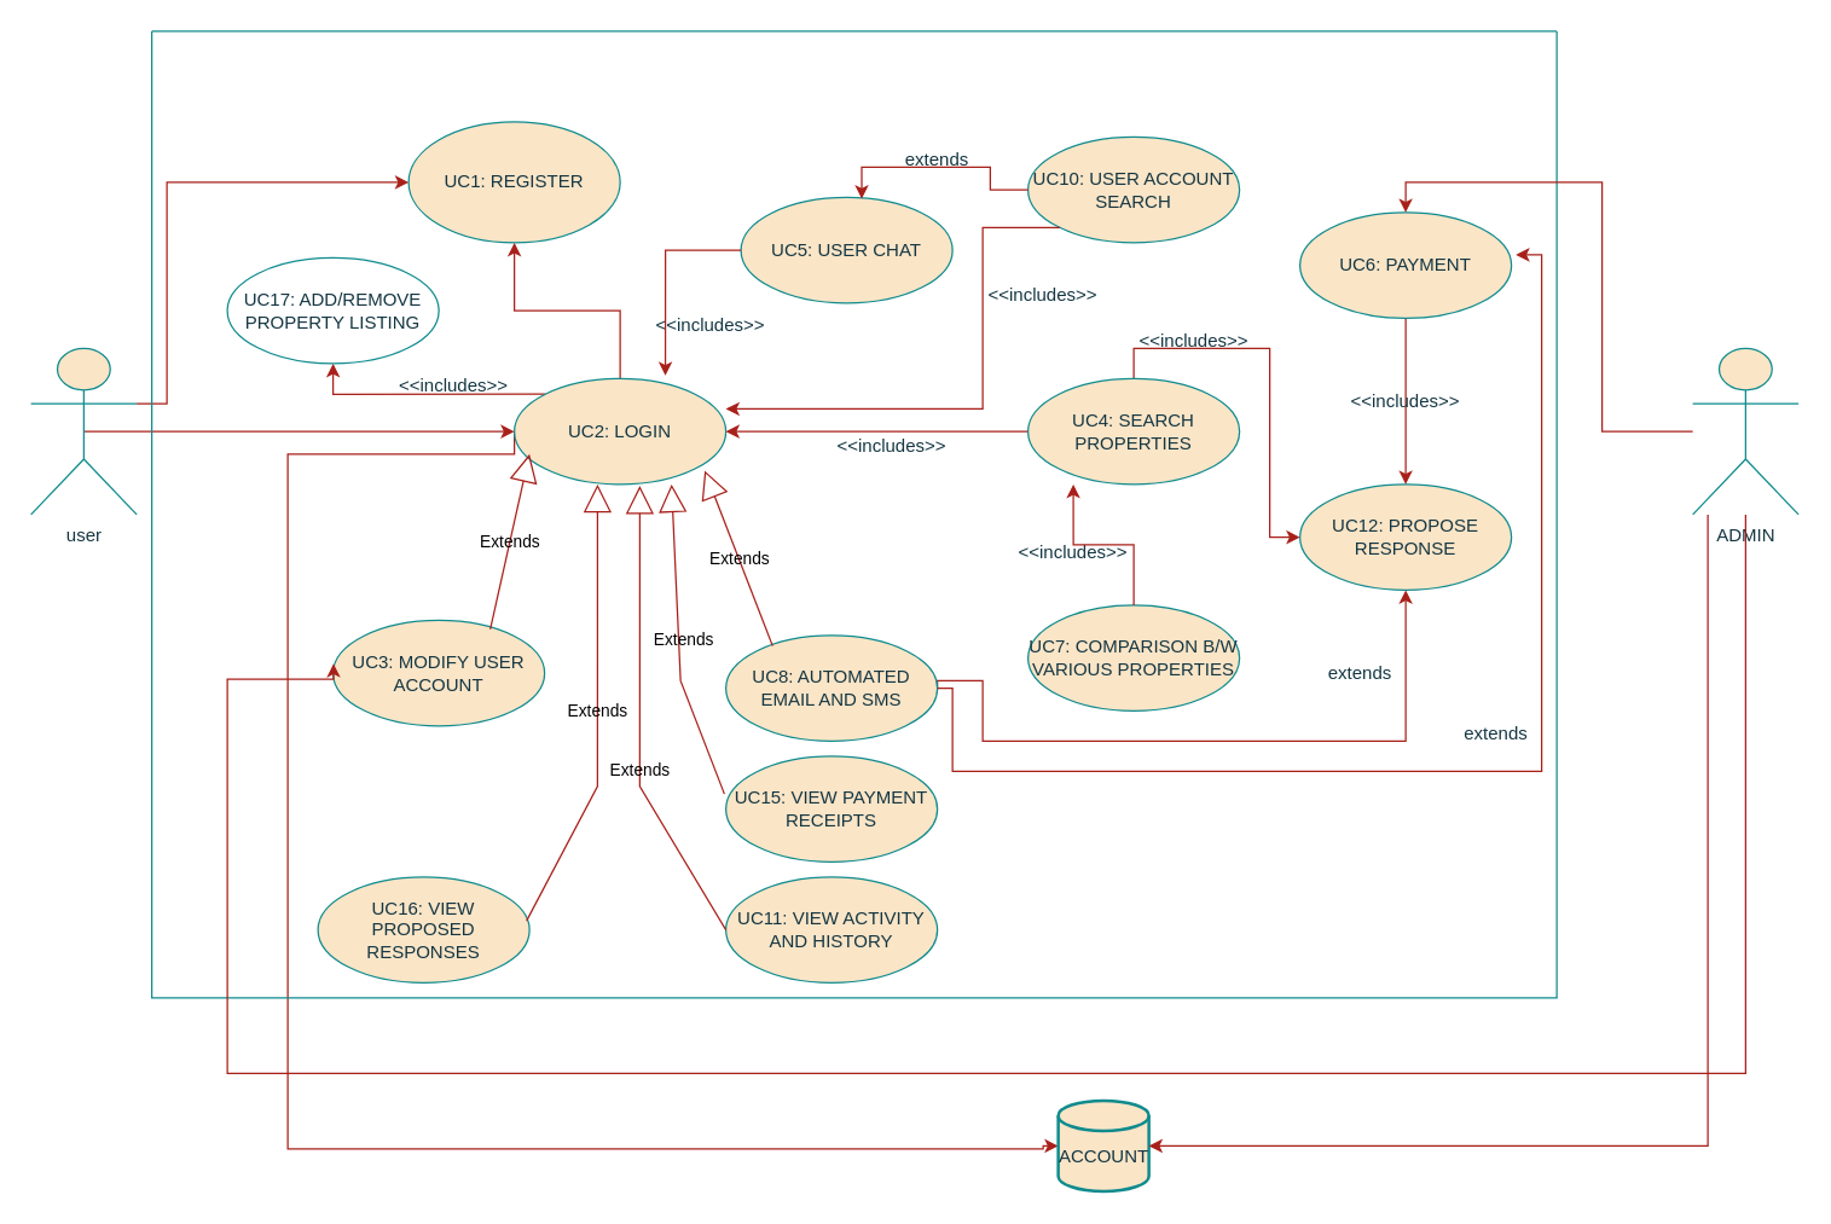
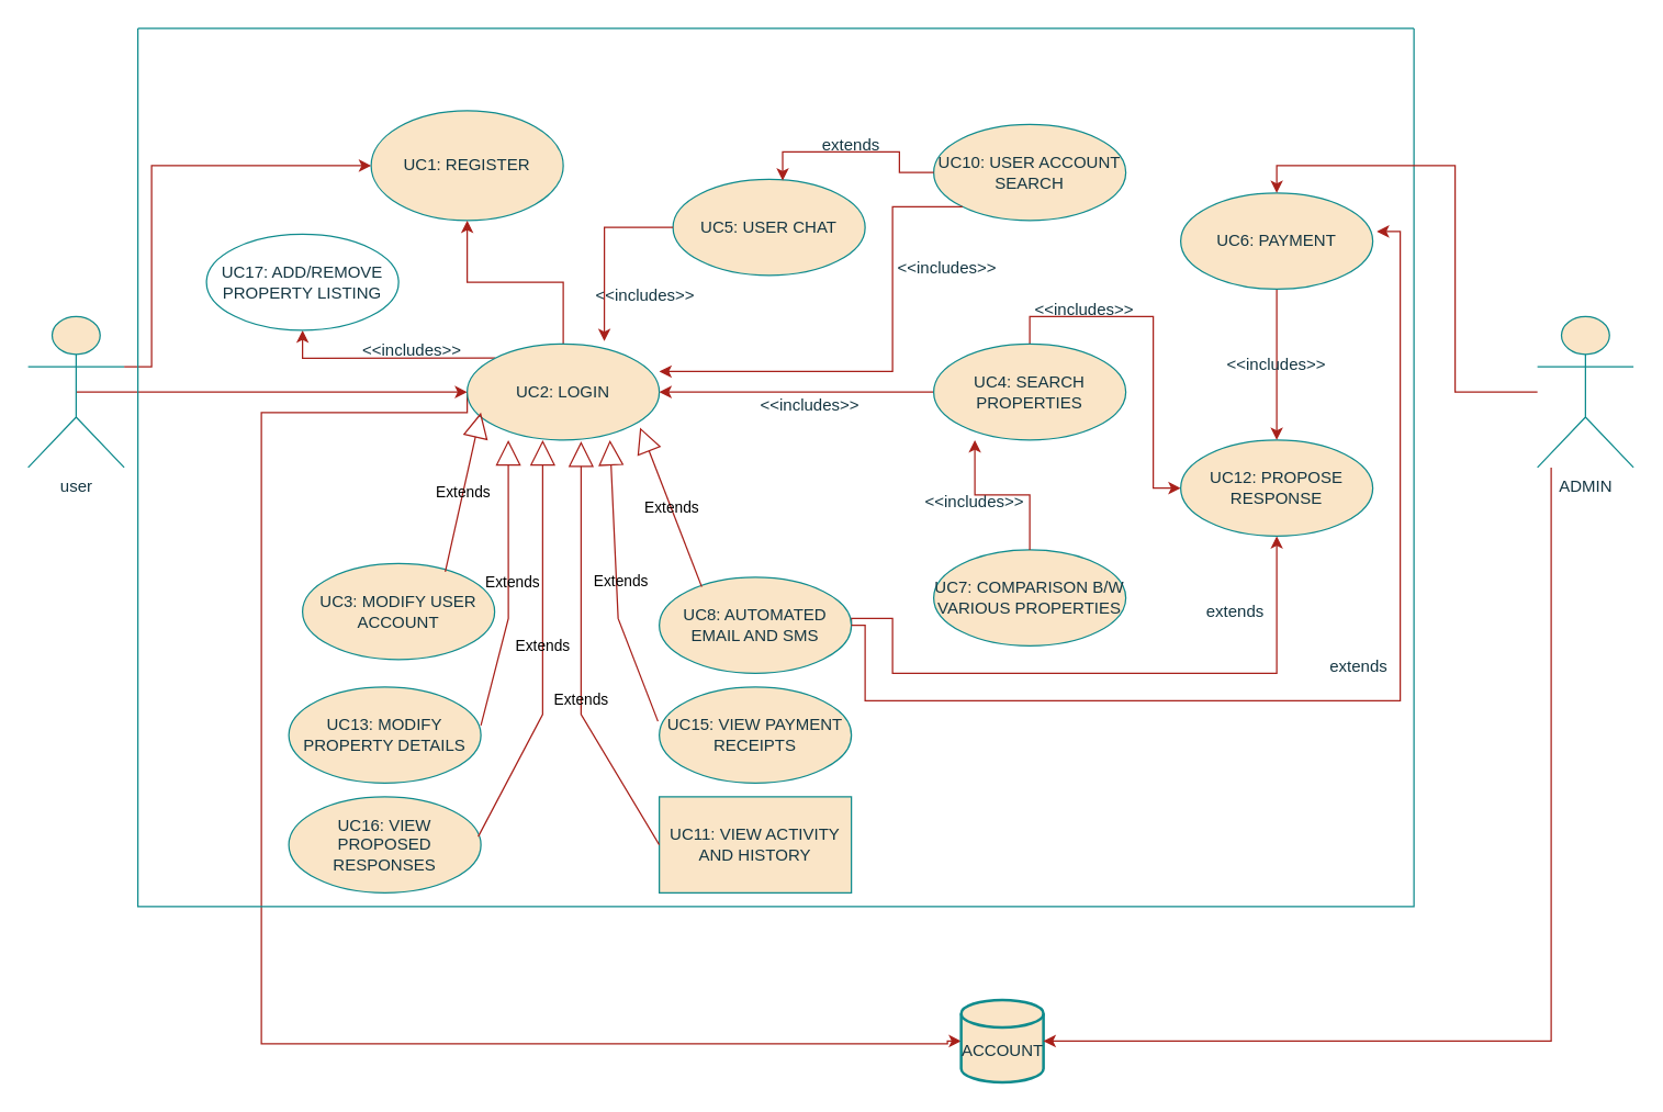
  <mxCell id="0" />
  <mxCell id="1" parent="0" />
  <mxCell id="2" value="UC1: REGISTER" style="ellipse;whiteSpace=wrap;html=1;labelBackgroundColor=none;fillColor=#FAE5C7;strokeColor=#0F8B8D;fontColor=#143642;" parent="1" vertex="1"><mxGeometry x="270" y="80" width="140" height="80" as="geometry" /></mxCell>
  <mxCell id="3" style="edgeStyle=orthogonalEdgeStyle;rounded=0;orthogonalLoop=1;jettySize=auto;html=1;exitX=0.5;exitY=0;exitDx=0;exitDy=0;entryX=0.5;entryY=1;entryDx=0;entryDy=0;labelBackgroundColor=none;strokeColor=#A8201A;fontColor=default;" parent="1" source="6" target="2" edge="1"><mxGeometry relative="1" as="geometry" /></mxCell>
  <mxCell id="4" style="edgeStyle=orthogonalEdgeStyle;rounded=0;orthogonalLoop=1;jettySize=auto;html=1;exitX=0;exitY=0;exitDx=0;exitDy=0;labelBackgroundColor=none;strokeColor=#A8201A;fontColor=default;" parent="1" source="6" target="46" edge="1"><mxGeometry relative="1" as="geometry" /></mxCell>
  <mxCell id="5" style="edgeStyle=orthogonalEdgeStyle;rounded=0;orthogonalLoop=1;jettySize=auto;html=1;exitX=0;exitY=0.5;exitDx=0;exitDy=0;entryX=0;entryY=0.5;entryDx=0;entryDy=0;entryPerimeter=0;labelBackgroundColor=none;strokeColor=#A8201A;fontColor=default;" parent="1" source="6" target="49" edge="1"><mxGeometry relative="1" as="geometry"><mxPoint x="700" y="730" as="targetPoint" /><Array as="points"><mxPoint x="340" y="300" /><mxPoint x="190" y="300" /><mxPoint x="190" y="760" /><mxPoint x="690" y="760" /><mxPoint x="690" y="758" /></Array></mxGeometry></mxCell>
  <mxCell id="6" value="UC2: LOGIN" style="ellipse;whiteSpace=wrap;html=1;labelBackgroundColor=none;fillColor=#FAE5C7;strokeColor=#0F8B8D;fontColor=#143642;" parent="1" vertex="1"><mxGeometry x="340" y="250" width="140" height="70" as="geometry" /></mxCell>
  <mxCell id="7" value="UC3: MODIFY USER ACCOUNT" style="ellipse;whiteSpace=wrap;html=1;labelBackgroundColor=none;fillColor=#FAE5C7;strokeColor=#0F8B8D;fontColor=#143642;" parent="1" vertex="1"><mxGeometry x="220" y="410" width="140" height="70" as="geometry" /></mxCell>
  <mxCell id="8" style="edgeStyle=orthogonalEdgeStyle;rounded=0;orthogonalLoop=1;jettySize=auto;html=1;entryX=0.5;entryY=1;entryDx=0;entryDy=0;exitX=1;exitY=0.5;exitDx=0;exitDy=0;labelBackgroundColor=none;strokeColor=#A8201A;fontColor=default;" parent="1" source="9" target="38" edge="1"><mxGeometry relative="1" as="geometry"><mxPoint x="650" y="450" as="sourcePoint" /><Array as="points"><mxPoint x="620" y="450" /><mxPoint x="650" y="450" /><mxPoint x="650" y="490" /><mxPoint x="930" y="490" /></Array></mxGeometry></mxCell>
  <mxCell id="9" value="UC8:  AUTOMATED EMAIL AND SMS " style="ellipse;whiteSpace=wrap;html=1;labelBackgroundColor=none;fillColor=#FAE5C7;strokeColor=#0F8B8D;fontColor=#143642;" parent="1" vertex="1"><mxGeometry x="480" y="420" width="140" height="70" as="geometry" /></mxCell>
- <mxCell id="10" value="UC11: VIEW ACTIVITY AND HISTORY" style="ellipse;whiteSpace=wrap;html=1;labelBackgroundColor=none;fillColor=#FAE5C7;strokeColor=#0F8B8D;fontColor=#143642;" parent="1" vertex="1"><mxGeometry x="480" y="580" width="140" height="70" as="geometry" /></mxCell>
+ <mxCell id="10" value="UC11: VIEW ACTIVITY AND HISTORY" style="whiteSpace=wrap;html=1;labelBackgroundColor=none;fillColor=#FAE5C7;strokeColor=#0F8B8D;fontColor=#143642;rounded=0;" parent="1" vertex="1"><mxGeometry x="480" y="580" width="140" height="70" as="geometry" /></mxCell>
+ <mxCell id="11" value="UC13: MODIFY PROPERTY DETAILS" style="ellipse;whiteSpace=wrap;html=1;labelBackgroundColor=none;fillColor=#FAE5C7;strokeColor=#0F8B8D;fontColor=#143642;" parent="1" vertex="1"><mxGeometry x="210" y="500" width="140" height="70" as="geometry" /></mxCell>
  <mxCell id="12" value="UC15: VIEW PAYMENT RECEIPTS " style="ellipse;whiteSpace=wrap;html=1;labelBackgroundColor=none;fillColor=#FAE5C7;strokeColor=#0F8B8D;fontColor=#143642;" parent="1" vertex="1"><mxGeometry x="480" y="500" width="140" height="70" as="geometry" /></mxCell>
  <mxCell id="13" value="UC16: VIEW PROPOSED RESPONSES" style="ellipse;whiteSpace=wrap;html=1;labelBackgroundColor=none;fillColor=#FAE5C7;strokeColor=#0F8B8D;fontColor=#143642;" parent="1" vertex="1"><mxGeometry x="210" y="580" width="140" height="70" as="geometry" /></mxCell>
  <mxCell id="14" style="edgeStyle=orthogonalEdgeStyle;rounded=0;orthogonalLoop=1;jettySize=auto;html=1;exitX=0.5;exitY=0.5;exitDx=0;exitDy=0;exitPerimeter=0;entryX=0;entryY=0.5;entryDx=0;entryDy=0;labelBackgroundColor=none;strokeColor=#A8201A;fontColor=default;" parent="1" source="16" target="6" edge="1"><mxGeometry relative="1" as="geometry" /></mxCell>
  <mxCell id="15" style="edgeStyle=orthogonalEdgeStyle;rounded=0;orthogonalLoop=1;jettySize=auto;html=1;exitX=1;exitY=0.333;exitDx=0;exitDy=0;exitPerimeter=0;entryX=0;entryY=0.5;entryDx=0;entryDy=0;labelBackgroundColor=none;strokeColor=#A8201A;fontColor=default;" parent="1" source="16" target="2" edge="1"><mxGeometry relative="1" as="geometry"><Array as="points"><mxPoint x="110" y="267" /><mxPoint x="110" y="120" /></Array></mxGeometry></mxCell>
  <mxCell id="16" value="user" style="shape=umlActor;verticalLabelPosition=bottom;verticalAlign=top;html=1;labelBackgroundColor=none;fillColor=#FAE5C7;strokeColor=#0F8B8D;fontColor=#143642;" parent="1" vertex="1"><mxGeometry x="20" y="230" width="70" height="110" as="geometry" /></mxCell>
  <mxCell id="17" value="Extends" style="endArrow=block;endSize=16;endFill=0;html=1;rounded=0;entryX=0.243;entryY=0.986;entryDx=0;entryDy=0;entryPerimeter=0;exitX=0.743;exitY=0.086;exitDx=0;exitDy=0;exitPerimeter=0;labelBackgroundColor=none;strokeColor=#A8201A;fontColor=default;" parent="1" source="7" edge="1"><mxGeometry width="160" relative="1" as="geometry"><mxPoint x="315.98" y="380.98" as="sourcePoint" /><mxPoint x="350" y="300" as="targetPoint" /></mxGeometry></mxCell>
+ <mxCell id="18" value="Extends" style="endArrow=block;endSize=16;endFill=0;html=1;rounded=0;entryX=0.214;entryY=1;entryDx=0;entryDy=0;entryPerimeter=0;exitX=1;exitY=0.4;exitDx=0;exitDy=0;exitPerimeter=0;labelBackgroundColor=none;strokeColor=#A8201A;fontColor=default;" parent="1" source="11" target="6" edge="1"><mxGeometry x="0.016" y="-3" width="160" relative="1" as="geometry"><mxPoint x="350" y="476" as="sourcePoint" /><mxPoint x="400" y="450" as="targetPoint" /><Array as="points"><mxPoint x="370" y="450" /></Array><mxPoint as="offset" /></mxGeometry></mxCell>
  <mxCell id="19" value="Extends" style="endArrow=block;endSize=16;endFill=0;html=1;rounded=0;exitX=0.986;exitY=0.414;exitDx=0;exitDy=0;exitPerimeter=0;entryX=0.393;entryY=1;entryDx=0;entryDy=0;entryPerimeter=0;labelBackgroundColor=none;strokeColor=#A8201A;fontColor=default;" parent="1" source="13" target="6" edge="1"><mxGeometry x="0.003" width="160" relative="1" as="geometry"><mxPoint x="360" y="550" as="sourcePoint" /><mxPoint x="400" y="330" as="targetPoint" /><Array as="points"><mxPoint x="395" y="520" /></Array><mxPoint as="offset" /></mxGeometry></mxCell>
  <mxCell id="20" value="Extends" style="endArrow=block;endSize=16;endFill=0;html=1;rounded=0;entryX=0.593;entryY=1.014;entryDx=0;entryDy=0;exitX=0;exitY=0.5;exitDx=0;exitDy=0;entryPerimeter=0;labelBackgroundColor=none;strokeColor=#A8201A;fontColor=default;" parent="1" source="10" target="6" edge="1"><mxGeometry x="-0.215" width="160" relative="1" as="geometry"><mxPoint x="370" y="574" as="sourcePoint" /><mxPoint x="423" y="330" as="targetPoint" /><Array as="points"><mxPoint x="423" y="520" /></Array><mxPoint as="offset" /></mxGeometry></mxCell>
  <mxCell id="21" value="Extends" style="endArrow=block;endSize=16;endFill=0;html=1;rounded=0;entryX=0.743;entryY=1;entryDx=0;entryDy=0;entryPerimeter=0;exitX=-0.007;exitY=0.357;exitDx=0;exitDy=0;exitPerimeter=0;labelBackgroundColor=none;strokeColor=#A8201A;fontColor=default;" parent="1" source="12" target="6" edge="1"><mxGeometry x="0.016" y="-3" width="160" relative="1" as="geometry"><mxPoint x="470" y="476" as="sourcePoint" /><mxPoint x="450" y="320" as="targetPoint" /><Array as="points"><mxPoint x="450" y="450" /></Array><mxPoint as="offset" /></mxGeometry></mxCell>
  <mxCell id="22" value="Extends" style="endArrow=block;endSize=16;endFill=0;html=1;rounded=0;entryX=0.9;entryY=0.871;entryDx=0;entryDy=0;entryPerimeter=0;exitX=0.221;exitY=0.1;exitDx=0;exitDy=0;exitPerimeter=0;labelBackgroundColor=none;strokeColor=#A8201A;fontColor=default;" parent="1" source="9" target="6" edge="1"><mxGeometry width="160" relative="1" as="geometry"><mxPoint x="510" y="380" as="sourcePoint" /><mxPoint x="490" y="300" as="targetPoint" /><mxPoint as="offset" /></mxGeometry></mxCell>
  <mxCell id="23" style="edgeStyle=orthogonalEdgeStyle;rounded=0;orthogonalLoop=1;jettySize=auto;html=1;entryX=1;entryY=0.5;entryDx=0;entryDy=0;labelBackgroundColor=none;strokeColor=#A8201A;fontColor=default;" parent="1" source="25" target="6" edge="1"><mxGeometry relative="1" as="geometry" /></mxCell>
  <mxCell id="24" style="edgeStyle=orthogonalEdgeStyle;rounded=0;orthogonalLoop=1;jettySize=auto;html=1;exitX=0.5;exitY=0;exitDx=0;exitDy=0;entryX=0;entryY=0.5;entryDx=0;entryDy=0;labelBackgroundColor=none;strokeColor=#A8201A;fontColor=default;" parent="1" source="25" target="38" edge="1"><mxGeometry relative="1" as="geometry" /></mxCell>
  <mxCell id="25" value="UC4: SEARCH PROPERTIES" style="ellipse;whiteSpace=wrap;html=1;labelBackgroundColor=none;fillColor=#FAE5C7;strokeColor=#0F8B8D;fontColor=#143642;" parent="1" vertex="1"><mxGeometry x="680" y="250" width="140" height="70" as="geometry" /></mxCell>
  <mxCell id="26" value="UC7: COMPARISON B/W VARIOUS PROPERTIES" style="ellipse;whiteSpace=wrap;html=1;labelBackgroundColor=none;fillColor=#FAE5C7;strokeColor=#0F8B8D;fontColor=#143642;" parent="1" vertex="1"><mxGeometry x="680" y="400" width="140" height="70" as="geometry" /></mxCell>
  <mxCell id="27" value="UC10: USER ACCOUNT SEARCH" style="ellipse;whiteSpace=wrap;html=1;labelBackgroundColor=none;fillColor=#FAE5C7;strokeColor=#0F8B8D;fontColor=#143642;" parent="1" vertex="1"><mxGeometry x="680" y="90" width="140" height="70" as="geometry" /></mxCell>
  <mxCell id="28" value="&amp;lt;&amp;lt;includes&amp;gt;&amp;gt;" style="text;strokeColor=none;align=center;fillColor=none;html=1;verticalAlign=middle;whiteSpace=wrap;rounded=0;labelBackgroundColor=none;fontColor=#143642;" parent="1" vertex="1"><mxGeometry x="440" y="200" width="60" height="30" as="geometry" /></mxCell>
  <mxCell id="29" value="&amp;lt;&amp;lt;includes&amp;gt;&amp;gt;" style="text;strokeColor=none;align=center;fillColor=none;html=1;verticalAlign=middle;whiteSpace=wrap;rounded=0;labelBackgroundColor=none;fontColor=#143642;" parent="1" vertex="1"><mxGeometry x="680" y="350" width="60" height="30" as="geometry" /></mxCell>
  <mxCell id="30" value="UC5: USER CHAT" style="ellipse;whiteSpace=wrap;html=1;labelBackgroundColor=none;fillColor=#FAE5C7;strokeColor=#0F8B8D;fontColor=#143642;" parent="1" vertex="1"><mxGeometry x="490" y="130" width="140" height="70" as="geometry" /></mxCell>
  <mxCell id="31" style="edgeStyle=orthogonalEdgeStyle;rounded=0;orthogonalLoop=1;jettySize=auto;html=1;entryX=0.214;entryY=1;entryDx=0;entryDy=0;entryPerimeter=0;labelBackgroundColor=none;strokeColor=#A8201A;fontColor=default;" parent="1" source="26" target="25" edge="1"><mxGeometry relative="1" as="geometry" /></mxCell>
  <mxCell id="32" style="edgeStyle=orthogonalEdgeStyle;rounded=0;orthogonalLoop=1;jettySize=auto;html=1;entryX=0.714;entryY=-0.029;entryDx=0;entryDy=0;entryPerimeter=0;labelBackgroundColor=none;strokeColor=#A8201A;fontColor=default;" parent="1" source="30" target="6" edge="1"><mxGeometry relative="1" as="geometry" /></mxCell>
  <mxCell id="33" value="&amp;lt;&amp;lt;includes&amp;gt;&amp;gt;" style="text;strokeColor=none;align=center;fillColor=none;html=1;verticalAlign=middle;whiteSpace=wrap;rounded=0;labelBackgroundColor=none;fontColor=#143642;" parent="1" vertex="1"><mxGeometry x="560" y="280" width="60" height="30" as="geometry" /></mxCell>
  <mxCell id="34" style="edgeStyle=orthogonalEdgeStyle;rounded=0;orthogonalLoop=1;jettySize=auto;html=1;entryX=1;entryY=0.286;entryDx=0;entryDy=0;entryPerimeter=0;labelBackgroundColor=none;strokeColor=#A8201A;fontColor=default;" parent="1" source="27" target="6" edge="1"><mxGeometry relative="1" as="geometry"><Array as="points"><mxPoint x="650" y="150" /><mxPoint x="650" y="270" /></Array></mxGeometry></mxCell>
  <mxCell id="35" value="&amp;lt;&amp;lt;includes&amp;gt;&amp;gt;" style="text;strokeColor=none;align=center;fillColor=none;html=1;verticalAlign=middle;whiteSpace=wrap;rounded=0;labelBackgroundColor=none;fontColor=#143642;" parent="1" vertex="1"><mxGeometry x="660" y="180" width="60" height="30" as="geometry" /></mxCell>
  <mxCell id="36" value="extends" style="text;strokeColor=none;align=center;fillColor=none;html=1;verticalAlign=middle;whiteSpace=wrap;rounded=0;labelBackgroundColor=none;fontColor=#143642;" parent="1" vertex="1"><mxGeometry x="590" y="90" width="60" height="30" as="geometry" /></mxCell>
  <mxCell id="37" style="edgeStyle=orthogonalEdgeStyle;rounded=0;orthogonalLoop=1;jettySize=auto;html=1;exitX=0;exitY=0.5;exitDx=0;exitDy=0;entryX=0.571;entryY=0.014;entryDx=0;entryDy=0;entryPerimeter=0;labelBackgroundColor=none;strokeColor=#A8201A;fontColor=default;" parent="1" source="27" target="30" edge="1"><mxGeometry relative="1" as="geometry" /></mxCell>
  <mxCell id="38" value="UC12: PROPOSE RESPONSE" style="ellipse;whiteSpace=wrap;html=1;labelBackgroundColor=none;fillColor=#FAE5C7;strokeColor=#0F8B8D;fontColor=#143642;" parent="1" vertex="1"><mxGeometry x="860" y="320" width="140" height="70" as="geometry" /></mxCell>
  <mxCell id="39" value="&amp;lt;&amp;lt;includes&amp;gt;&amp;gt;" style="text;strokeColor=none;align=center;fillColor=none;html=1;verticalAlign=middle;whiteSpace=wrap;rounded=0;labelBackgroundColor=none;fontColor=#143642;" parent="1" vertex="1"><mxGeometry x="760" y="210" width="60" height="30" as="geometry" /></mxCell>
  <mxCell id="40" style="edgeStyle=orthogonalEdgeStyle;rounded=0;orthogonalLoop=1;jettySize=auto;html=1;exitX=0.5;exitY=1;exitDx=0;exitDy=0;entryX=0.5;entryY=0;entryDx=0;entryDy=0;labelBackgroundColor=none;strokeColor=#A8201A;fontColor=default;" parent="1" source="41" target="38" edge="1"><mxGeometry relative="1" as="geometry" /></mxCell>
  <mxCell id="41" value="UC6: PAYMENT " style="ellipse;whiteSpace=wrap;html=1;labelBackgroundColor=none;fillColor=#FAE5C7;strokeColor=#0F8B8D;fontColor=#143642;" parent="1" vertex="1"><mxGeometry x="860" y="140" width="140" height="70" as="geometry" /></mxCell>
  <mxCell id="42" value="&amp;lt;&amp;lt;includes&amp;gt;&amp;gt;" style="text;strokeColor=none;align=center;fillColor=none;html=1;verticalAlign=middle;whiteSpace=wrap;rounded=0;labelBackgroundColor=none;fontColor=#143642;" parent="1" vertex="1"><mxGeometry x="900" y="250" width="60" height="30" as="geometry" /></mxCell>
  <mxCell id="43" style="edgeStyle=orthogonalEdgeStyle;rounded=0;orthogonalLoop=1;jettySize=auto;html=1;exitX=1;exitY=0.5;exitDx=0;exitDy=0;entryX=1.021;entryY=0.4;entryDx=0;entryDy=0;entryPerimeter=0;labelBackgroundColor=none;strokeColor=#A8201A;fontColor=default;" parent="1" source="9" target="41" edge="1"><mxGeometry relative="1" as="geometry"><Array as="points"><mxPoint x="630" y="455" /><mxPoint x="630" y="510" /><mxPoint x="1020" y="510" /><mxPoint x="1020" y="168" /></Array></mxGeometry></mxCell>
  <mxCell id="44" value="extends" style="text;strokeColor=none;align=center;fillColor=none;html=1;verticalAlign=middle;whiteSpace=wrap;rounded=0;labelBackgroundColor=none;fontColor=#143642;" parent="1" vertex="1"><mxGeometry x="870" y="430" width="60" height="30" as="geometry" /></mxCell>
  <mxCell id="45" value="" style="swimlane;startSize=0;labelBackgroundColor=none;fillColor=#FAE5C7;strokeColor=#0F8B8D;fontColor=#143642;" parent="1" vertex="1"><mxGeometry x="100" y="20" width="930" height="640" as="geometry" /></mxCell>
  <mxCell id="46" value="UC17: ADD/REMOVE PROPERTY LISTING" style="ellipse;whiteSpace=wrap;html=1;labelBackgroundColor=none;fillColor=#ffffff;strokeColor=#0F8B8D;fontColor=#143642;" parent="45" vertex="1"><mxGeometry x="50" y="150" width="140" height="70" as="geometry" /></mxCell>
  <mxCell id="47" value="&amp;lt;&amp;lt;includes&amp;gt;&amp;gt;" style="text;strokeColor=none;align=center;fillColor=none;html=1;verticalAlign=middle;whiteSpace=wrap;rounded=0;labelBackgroundColor=none;fontColor=#143642;" parent="45" vertex="1"><mxGeometry x="170" y="220" width="60" height="30" as="geometry" /></mxCell>
  <mxCell id="48" value="extends" style="text;strokeColor=none;align=center;fillColor=none;html=1;verticalAlign=middle;whiteSpace=wrap;rounded=0;labelBackgroundColor=none;fontColor=#143642;" parent="45" vertex="1"><mxGeometry x="860" y="450" width="60" height="30" as="geometry" /></mxCell>
  <mxCell id="49" value="" style="strokeWidth=2;html=1;shape=mxgraph.flowchart.database;whiteSpace=wrap;labelBackgroundColor=none;fillColor=#FAE5C7;strokeColor=#0F8B8D;fontColor=#143642;" parent="1" vertex="1"><mxGeometry x="700" y="728" width="60" height="60" as="geometry" /></mxCell>
  <mxCell id="50" style="edgeStyle=orthogonalEdgeStyle;rounded=0;orthogonalLoop=1;jettySize=auto;html=1;entryX=0.5;entryY=0;entryDx=0;entryDy=0;strokeColor=#A8201A;fontColor=#143642;fillColor=#FAE5C7;" parent="1" source="51" target="41" edge="1"><mxGeometry relative="1" as="geometry" /></mxCell>
  <mxCell id="51" value="ADMIN" style="shape=umlActor;verticalLabelPosition=bottom;verticalAlign=top;html=1;labelBackgroundColor=none;fillColor=#FAE5C7;strokeColor=#0F8B8D;fontColor=#143642;" parent="1" vertex="1"><mxGeometry x="1120" y="230" width="70" height="110" as="geometry" /></mxCell>
  <mxCell id="52" style="edgeStyle=orthogonalEdgeStyle;rounded=0;orthogonalLoop=1;jettySize=auto;html=1;entryX=1;entryY=0.5;entryDx=0;entryDy=0;entryPerimeter=0;strokeColor=#A8201A;fontColor=#143642;fillColor=#FAE5C7;" parent="1" source="51" target="49" edge="1"><mxGeometry relative="1" as="geometry"><Array as="points"><mxPoint x="1130" y="758" /></Array></mxGeometry></mxCell>
  <mxCell id="53" value="ACCOUNT" style="text;html=1;align=center;verticalAlign=middle;resizable=0;points=[];autosize=1;strokeColor=none;fillColor=none;fontColor=#143642;" parent="1" vertex="1"><mxGeometry x="700" y="750" width="60" height="30" as="geometry" /></mxCell>
- <mxCell id="54" style="edgeStyle=orthogonalEdgeStyle;rounded=0;orthogonalLoop=1;jettySize=auto;html=1;entryX=0.002;entryY=0.411;entryDx=0;entryDy=0;entryPerimeter=0;strokeColor=#A8201A;fontColor=#143642;fillColor=#FAE5C7;" parent="1" source="51" target="7" edge="1"><mxGeometry relative="1" as="geometry"><Array as="points"><mxPoint x="1155" y="710" /><mxPoint x="150" y="710" /><mxPoint x="150" y="449" /></Array></mxGeometry></mxCell>
